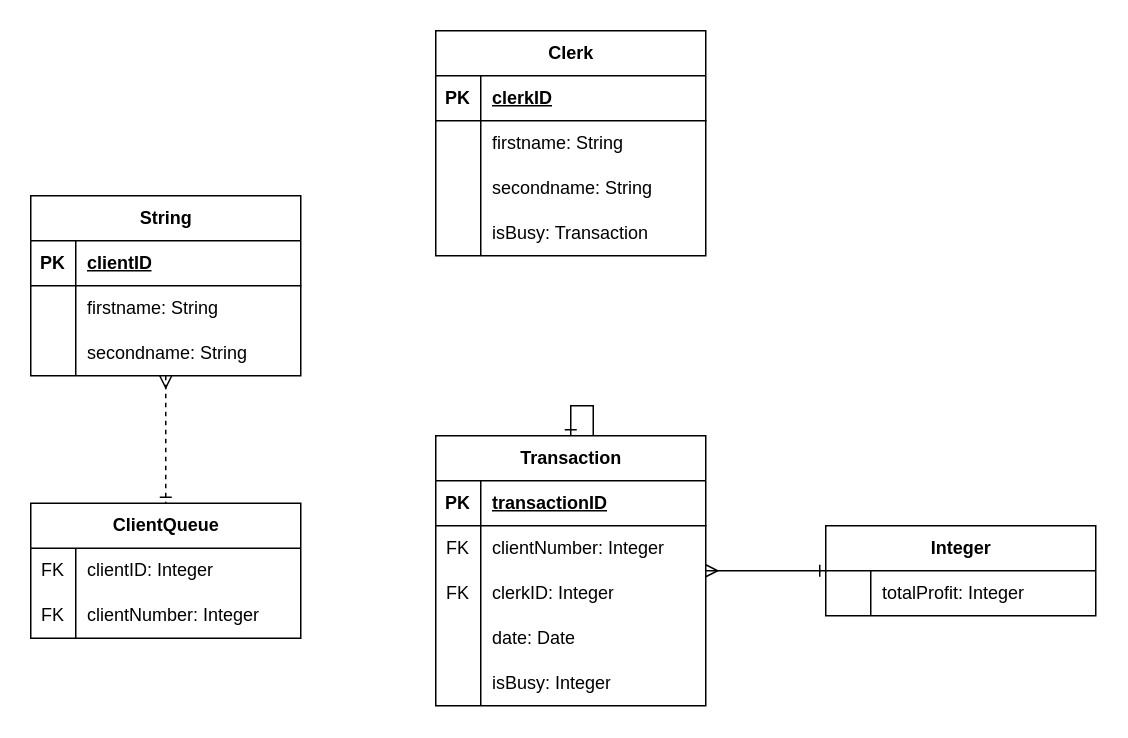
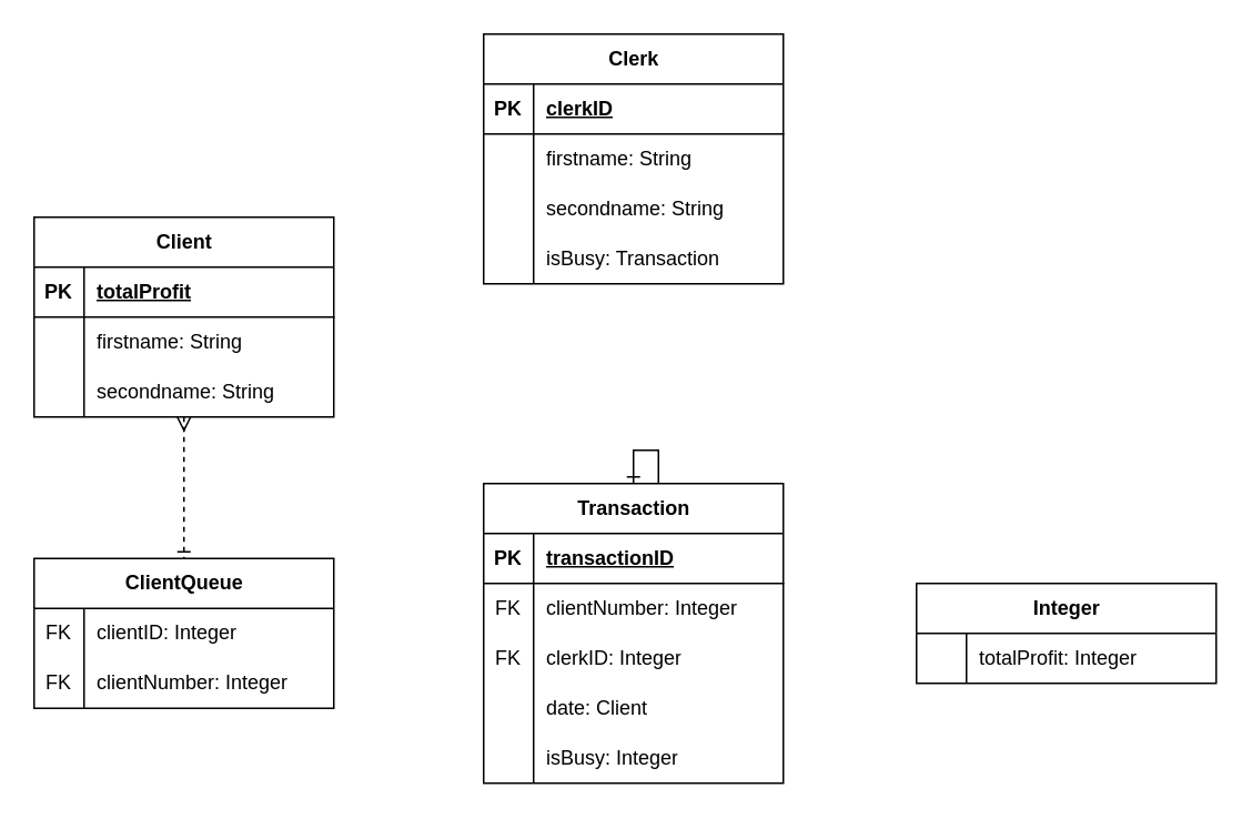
  <mxCell id="0" />
  <mxCell id="1" parent="0" />
  <mxCell id="2" style="edgeStyle=orthogonalEdgeStyle;rounded=0;orthogonalLoop=1;jettySize=auto;html=1;entryX=0.5;entryY=0;entryDx=0;entryDy=0;endArrow=ERone;endFill=0;startArrow=ERmany;startFill=0;dashed=1;" edge="1" parent="1" source="3" target="13"><mxGeometry relative="1" as="geometry" /></mxCell>
- <mxCell id="3" value="String" style="shape=table;startSize=30;container=1;collapsible=1;childLayout=tableLayout;fixedRows=1;rowLines=0;fontStyle=1;align=center;resizeLast=1;html=1;" vertex="1" parent="1"><mxGeometry x="20" y="130" width="180" height="120" as="geometry" /></mxCell>
+ <mxCell id="3" value="Client" style="shape=table;startSize=30;container=1;collapsible=1;childLayout=tableLayout;fixedRows=1;rowLines=0;fontStyle=1;align=center;resizeLast=1;html=1;" vertex="1" parent="1"><mxGeometry x="20" y="130" width="180" height="120" as="geometry" /></mxCell>
  <mxCell id="4" value="" style="shape=tableRow;horizontal=0;startSize=0;swimlaneHead=0;swimlaneBody=0;fillColor=none;collapsible=0;dropTarget=0;points=[[0,0.5],[1,0.5]];portConstraint=eastwest;top=0;left=0;right=0;bottom=1;" vertex="1" parent="3"><mxGeometry y="30" width="180" height="30" as="geometry" /></mxCell>
  <mxCell id="5" value="PK" style="shape=partialRectangle;connectable=0;fillColor=none;top=0;left=0;bottom=0;right=0;fontStyle=1;overflow=hidden;whiteSpace=wrap;html=1;" vertex="1" parent="4"><mxGeometry width="30" height="30" as="geometry"><mxRectangle width="30" height="30" as="alternateBounds" /></mxGeometry></mxCell>
- <mxCell id="6" value="clientID" style="shape=partialRectangle;connectable=0;fillColor=none;top=0;left=0;bottom=0;right=0;align=left;spacingLeft=6;fontStyle=5;overflow=hidden;whiteSpace=wrap;html=1;" vertex="1" parent="4"><mxGeometry x="30" width="150" height="30" as="geometry"><mxRectangle width="150" height="30" as="alternateBounds" /></mxGeometry></mxCell>
+ <mxCell id="6" value="totalProfit" style="shape=partialRectangle;connectable=0;fillColor=none;top=0;left=0;bottom=0;right=0;align=left;spacingLeft=6;fontStyle=5;overflow=hidden;whiteSpace=wrap;html=1;" vertex="1" parent="4"><mxGeometry x="30" width="150" height="30" as="geometry"><mxRectangle width="150" height="30" as="alternateBounds" /></mxGeometry></mxCell>
  <mxCell id="7" value="" style="shape=tableRow;horizontal=0;startSize=0;swimlaneHead=0;swimlaneBody=0;fillColor=none;collapsible=0;dropTarget=0;points=[[0,0.5],[1,0.5]];portConstraint=eastwest;top=0;left=0;right=0;bottom=0;" vertex="1" parent="3"><mxGeometry y="60" width="180" height="30" as="geometry" /></mxCell>
  <mxCell id="8" value="" style="shape=partialRectangle;connectable=0;fillColor=none;top=0;left=0;bottom=0;right=0;editable=1;overflow=hidden;whiteSpace=wrap;html=1;" vertex="1" parent="7"><mxGeometry width="30" height="30" as="geometry"><mxRectangle width="30" height="30" as="alternateBounds" /></mxGeometry></mxCell>
  <mxCell id="9" value="firstname: String" style="shape=partialRectangle;connectable=0;fillColor=none;top=0;left=0;bottom=0;right=0;align=left;spacingLeft=6;overflow=hidden;whiteSpace=wrap;html=1;" vertex="1" parent="7"><mxGeometry x="30" width="150" height="30" as="geometry"><mxRectangle width="150" height="30" as="alternateBounds" /></mxGeometry></mxCell>
  <mxCell id="10" value="" style="shape=tableRow;horizontal=0;startSize=0;swimlaneHead=0;swimlaneBody=0;fillColor=none;collapsible=0;dropTarget=0;points=[[0,0.5],[1,0.5]];portConstraint=eastwest;top=0;left=0;right=0;bottom=0;" vertex="1" parent="3"><mxGeometry y="90" width="180" height="30" as="geometry" /></mxCell>
  <mxCell id="11" value="" style="shape=partialRectangle;connectable=0;fillColor=none;top=0;left=0;bottom=0;right=0;editable=1;overflow=hidden;whiteSpace=wrap;html=1;" vertex="1" parent="10"><mxGeometry width="30" height="30" as="geometry"><mxRectangle width="30" height="30" as="alternateBounds" /></mxGeometry></mxCell>
  <mxCell id="12" value="secondname: String" style="shape=partialRectangle;connectable=0;fillColor=none;top=0;left=0;bottom=0;right=0;align=left;spacingLeft=6;overflow=hidden;whiteSpace=wrap;html=1;" vertex="1" parent="10"><mxGeometry x="30" width="150" height="30" as="geometry"><mxRectangle width="150" height="30" as="alternateBounds" /></mxGeometry></mxCell>
  <mxCell id="13" value="ClientQueue" style="shape=table;startSize=30;container=1;collapsible=1;childLayout=tableLayout;fixedRows=1;rowLines=0;fontStyle=1;align=center;resizeLast=1;html=1;" vertex="1" parent="1"><mxGeometry x="20" y="335" width="180" height="90" as="geometry" /></mxCell>
  <mxCell id="14" value="" style="shape=tableRow;horizontal=0;startSize=0;swimlaneHead=0;swimlaneBody=0;fillColor=none;collapsible=0;dropTarget=0;points=[[0,0.5],[1,0.5]];portConstraint=eastwest;top=0;left=0;right=0;bottom=0;" vertex="1" parent="13"><mxGeometry y="30" width="180" height="30" as="geometry" /></mxCell>
  <mxCell id="15" value="FK" style="shape=partialRectangle;connectable=0;fillColor=none;top=0;left=0;bottom=0;right=0;editable=1;overflow=hidden;whiteSpace=wrap;html=1;" vertex="1" parent="14"><mxGeometry width="30" height="30" as="geometry"><mxRectangle width="30" height="30" as="alternateBounds" /></mxGeometry></mxCell>
  <mxCell id="16" value="clientID: Integer" style="shape=partialRectangle;connectable=0;fillColor=none;top=0;left=0;bottom=0;right=0;align=left;spacingLeft=6;overflow=hidden;whiteSpace=wrap;html=1;" vertex="1" parent="14"><mxGeometry x="30" width="150" height="30" as="geometry"><mxRectangle width="150" height="30" as="alternateBounds" /></mxGeometry></mxCell>
  <mxCell id="17" value="" style="shape=tableRow;horizontal=0;startSize=0;swimlaneHead=0;swimlaneBody=0;fillColor=none;collapsible=0;dropTarget=0;points=[[0,0.5],[1,0.5]];portConstraint=eastwest;top=0;left=0;right=0;bottom=0;" vertex="1" parent="13"><mxGeometry y="60" width="180" height="30" as="geometry" /></mxCell>
  <mxCell id="18" value="FK" style="shape=partialRectangle;connectable=0;fillColor=none;top=0;left=0;bottom=0;right=0;editable=1;overflow=hidden;whiteSpace=wrap;html=1;" vertex="1" parent="17"><mxGeometry width="30" height="30" as="geometry"><mxRectangle width="30" height="30" as="alternateBounds" /></mxGeometry></mxCell>
  <mxCell id="19" value="clientNumber: Integer" style="shape=partialRectangle;connectable=0;fillColor=none;top=0;left=0;bottom=0;right=0;align=left;spacingLeft=6;overflow=hidden;whiteSpace=wrap;html=1;" vertex="1" parent="17"><mxGeometry x="30" width="150" height="30" as="geometry"><mxRectangle width="150" height="30" as="alternateBounds" /></mxGeometry></mxCell>
  <mxCell id="20" style="edgeStyle=orthogonalEdgeStyle;rounded=0;orthogonalLoop=1;jettySize=auto;html=1;endArrow=ERone;endFill=0;startArrow=ERone;startFill=0;" edge="1" parent="1" source="21" target="24"><mxGeometry relative="1" as="geometry"><mxPoint x="380.9" y="244.37" as="targetPoint" /></mxGeometry></mxCell>
  <mxCell id="21" value="Transaction" style="shape=table;startSize=30;container=1;collapsible=1;childLayout=tableLayout;fixedRows=1;rowLines=0;fontStyle=1;align=center;resizeLast=1;html=1;" vertex="1" parent="1"><mxGeometry x="290" y="290" width="180" height="180" as="geometry" /></mxCell>
  <mxCell id="22" value="" style="shape=tableRow;horizontal=0;startSize=0;swimlaneHead=0;swimlaneBody=0;fillColor=none;collapsible=0;dropTarget=0;points=[[0,0.5],[1,0.5]];portConstraint=eastwest;top=0;left=0;right=0;bottom=1;" vertex="1" parent="21"><mxGeometry y="30" width="180" height="30" as="geometry" /></mxCell>
  <mxCell id="23" value="PK" style="shape=partialRectangle;connectable=0;fillColor=none;top=0;left=0;bottom=0;right=0;fontStyle=1;overflow=hidden;whiteSpace=wrap;html=1;" vertex="1" parent="22"><mxGeometry width="30" height="30" as="geometry"><mxRectangle width="30" height="30" as="alternateBounds" /></mxGeometry></mxCell>
  <mxCell id="24" value="transactionID" style="shape=partialRectangle;connectable=0;fillColor=none;top=0;left=0;bottom=0;right=0;align=left;spacingLeft=6;fontStyle=5;overflow=hidden;whiteSpace=wrap;html=1;" vertex="1" parent="22"><mxGeometry x="30" width="150" height="30" as="geometry"><mxRectangle width="150" height="30" as="alternateBounds" /></mxGeometry></mxCell>
  <mxCell id="25" value="" style="shape=tableRow;horizontal=0;startSize=0;swimlaneHead=0;swimlaneBody=0;fillColor=none;collapsible=0;dropTarget=0;points=[[0,0.5],[1,0.5]];portConstraint=eastwest;top=0;left=0;right=0;bottom=0;" vertex="1" parent="21"><mxGeometry y="60" width="180" height="30" as="geometry" /></mxCell>
  <mxCell id="26" value="FK" style="shape=partialRectangle;connectable=0;fillColor=none;top=0;left=0;bottom=0;right=0;editable=1;overflow=hidden;whiteSpace=wrap;html=1;" vertex="1" parent="25"><mxGeometry width="30" height="30" as="geometry"><mxRectangle width="30" height="30" as="alternateBounds" /></mxGeometry></mxCell>
  <mxCell id="27" value="clientNumber: Integer" style="shape=partialRectangle;connectable=0;fillColor=none;top=0;left=0;bottom=0;right=0;align=left;spacingLeft=6;overflow=hidden;whiteSpace=wrap;html=1;" vertex="1" parent="25"><mxGeometry x="30" width="150" height="30" as="geometry"><mxRectangle width="150" height="30" as="alternateBounds" /></mxGeometry></mxCell>
  <mxCell id="28" value="" style="shape=tableRow;horizontal=0;startSize=0;swimlaneHead=0;swimlaneBody=0;fillColor=none;collapsible=0;dropTarget=0;points=[[0,0.5],[1,0.5]];portConstraint=eastwest;top=0;left=0;right=0;bottom=0;" vertex="1" parent="21"><mxGeometry y="90" width="180" height="30" as="geometry" /></mxCell>
  <mxCell id="29" value="FK" style="shape=partialRectangle;connectable=0;fillColor=none;top=0;left=0;bottom=0;right=0;editable=1;overflow=hidden;whiteSpace=wrap;html=1;" vertex="1" parent="28"><mxGeometry width="30" height="30" as="geometry"><mxRectangle width="30" height="30" as="alternateBounds" /></mxGeometry></mxCell>
  <mxCell id="30" value="clerkID: Integer" style="shape=partialRectangle;connectable=0;fillColor=none;top=0;left=0;bottom=0;right=0;align=left;spacingLeft=6;overflow=hidden;whiteSpace=wrap;html=1;" vertex="1" parent="28"><mxGeometry x="30" width="150" height="30" as="geometry"><mxRectangle width="150" height="30" as="alternateBounds" /></mxGeometry></mxCell>
  <mxCell id="31" value="" style="shape=tableRow;horizontal=0;startSize=0;swimlaneHead=0;swimlaneBody=0;fillColor=none;collapsible=0;dropTarget=0;points=[[0,0.5],[1,0.5]];portConstraint=eastwest;top=0;left=0;right=0;bottom=0;" vertex="1" parent="21"><mxGeometry y="120" width="180" height="30" as="geometry" /></mxCell>
  <mxCell id="32" value="" style="shape=partialRectangle;connectable=0;fillColor=none;top=0;left=0;bottom=0;right=0;editable=1;overflow=hidden;whiteSpace=wrap;html=1;" vertex="1" parent="31"><mxGeometry width="30" height="30" as="geometry"><mxRectangle width="30" height="30" as="alternateBounds" /></mxGeometry></mxCell>
- <mxCell id="33" value="date: Date" style="shape=partialRectangle;connectable=0;fillColor=none;top=0;left=0;bottom=0;right=0;align=left;spacingLeft=6;overflow=hidden;whiteSpace=wrap;html=1;" vertex="1" parent="31"><mxGeometry x="30" width="150" height="30" as="geometry"><mxRectangle width="150" height="30" as="alternateBounds" /></mxGeometry></mxCell>
+ <mxCell id="33" value="date: Client" style="shape=partialRectangle;connectable=0;fillColor=none;top=0;left=0;bottom=0;right=0;align=left;spacingLeft=6;overflow=hidden;whiteSpace=wrap;html=1;" vertex="1" parent="31"><mxGeometry x="30" width="150" height="30" as="geometry"><mxRectangle width="150" height="30" as="alternateBounds" /></mxGeometry></mxCell>
  <mxCell id="34" value="" style="shape=tableRow;horizontal=0;startSize=0;swimlaneHead=0;swimlaneBody=0;fillColor=none;collapsible=0;dropTarget=0;points=[[0,0.5],[1,0.5]];portConstraint=eastwest;top=0;left=0;right=0;bottom=0;" vertex="1" parent="21"><mxGeometry y="150" width="180" height="30" as="geometry" /></mxCell>
  <mxCell id="35" value="" style="shape=partialRectangle;connectable=0;fillColor=none;top=0;left=0;bottom=0;right=0;editable=1;overflow=hidden;whiteSpace=wrap;html=1;" vertex="1" parent="34"><mxGeometry width="30" height="30" as="geometry"><mxRectangle width="30" height="30" as="alternateBounds" /></mxGeometry></mxCell>
  <mxCell id="36" value="isBusy: Integer" style="shape=partialRectangle;connectable=0;fillColor=none;top=0;left=0;bottom=0;right=0;align=left;spacingLeft=6;overflow=hidden;whiteSpace=wrap;html=1;" vertex="1" parent="34"><mxGeometry x="30" width="150" height="30" as="geometry"><mxRectangle width="150" height="30" as="alternateBounds" /></mxGeometry></mxCell>
  <mxCell id="37" value="Clerk" style="shape=table;startSize=30;container=1;collapsible=1;childLayout=tableLayout;fixedRows=1;rowLines=0;fontStyle=1;align=center;resizeLast=1;html=1;" vertex="1" parent="1"><mxGeometry x="290" y="20" width="180" height="150" as="geometry" /></mxCell>
  <mxCell id="38" value="" style="shape=tableRow;horizontal=0;startSize=0;swimlaneHead=0;swimlaneBody=0;fillColor=none;collapsible=0;dropTarget=0;points=[[0,0.5],[1,0.5]];portConstraint=eastwest;top=0;left=0;right=0;bottom=1;" vertex="1" parent="37"><mxGeometry y="30" width="180" height="30" as="geometry" /></mxCell>
  <mxCell id="39" value="PK" style="shape=partialRectangle;connectable=0;fillColor=none;top=0;left=0;bottom=0;right=0;fontStyle=1;overflow=hidden;whiteSpace=wrap;html=1;" vertex="1" parent="38"><mxGeometry width="30" height="30" as="geometry"><mxRectangle width="30" height="30" as="alternateBounds" /></mxGeometry></mxCell>
  <mxCell id="40" value="clerkID" style="shape=partialRectangle;connectable=0;fillColor=none;top=0;left=0;bottom=0;right=0;align=left;spacingLeft=6;fontStyle=5;overflow=hidden;whiteSpace=wrap;html=1;" vertex="1" parent="38"><mxGeometry x="30" width="150" height="30" as="geometry"><mxRectangle width="150" height="30" as="alternateBounds" /></mxGeometry></mxCell>
  <mxCell id="41" value="" style="shape=tableRow;horizontal=0;startSize=0;swimlaneHead=0;swimlaneBody=0;fillColor=none;collapsible=0;dropTarget=0;points=[[0,0.5],[1,0.5]];portConstraint=eastwest;top=0;left=0;right=0;bottom=0;" vertex="1" parent="37"><mxGeometry y="60" width="180" height="30" as="geometry" /></mxCell>
  <mxCell id="42" value="" style="shape=partialRectangle;connectable=0;fillColor=none;top=0;left=0;bottom=0;right=0;editable=1;overflow=hidden;whiteSpace=wrap;html=1;" vertex="1" parent="41"><mxGeometry width="30" height="30" as="geometry"><mxRectangle width="30" height="30" as="alternateBounds" /></mxGeometry></mxCell>
  <mxCell id="43" value="firstname: String" style="shape=partialRectangle;connectable=0;fillColor=none;top=0;left=0;bottom=0;right=0;align=left;spacingLeft=6;overflow=hidden;whiteSpace=wrap;html=1;" vertex="1" parent="41"><mxGeometry x="30" width="150" height="30" as="geometry"><mxRectangle width="150" height="30" as="alternateBounds" /></mxGeometry></mxCell>
  <mxCell id="44" value="" style="shape=tableRow;horizontal=0;startSize=0;swimlaneHead=0;swimlaneBody=0;fillColor=none;collapsible=0;dropTarget=0;points=[[0,0.5],[1,0.5]];portConstraint=eastwest;top=0;left=0;right=0;bottom=0;" vertex="1" parent="37"><mxGeometry y="90" width="180" height="30" as="geometry" /></mxCell>
  <mxCell id="45" value="" style="shape=partialRectangle;connectable=0;fillColor=none;top=0;left=0;bottom=0;right=0;editable=1;overflow=hidden;whiteSpace=wrap;html=1;" vertex="1" parent="44"><mxGeometry width="30" height="30" as="geometry"><mxRectangle width="30" height="30" as="alternateBounds" /></mxGeometry></mxCell>
  <mxCell id="46" value="secondname: String" style="shape=partialRectangle;connectable=0;fillColor=none;top=0;left=0;bottom=0;right=0;align=left;spacingLeft=6;overflow=hidden;whiteSpace=wrap;html=1;" vertex="1" parent="44"><mxGeometry x="30" width="150" height="30" as="geometry"><mxRectangle width="150" height="30" as="alternateBounds" /></mxGeometry></mxCell>
  <mxCell id="47" value="" style="shape=tableRow;horizontal=0;startSize=0;swimlaneHead=0;swimlaneBody=0;fillColor=none;collapsible=0;dropTarget=0;points=[[0,0.5],[1,0.5]];portConstraint=eastwest;top=0;left=0;right=0;bottom=0;" vertex="1" parent="37"><mxGeometry y="120" width="180" height="30" as="geometry" /></mxCell>
  <mxCell id="48" value="" style="shape=partialRectangle;connectable=0;fillColor=none;top=0;left=0;bottom=0;right=0;editable=1;overflow=hidden;whiteSpace=wrap;html=1;" vertex="1" parent="47"><mxGeometry width="30" height="30" as="geometry"><mxRectangle width="30" height="30" as="alternateBounds" /></mxGeometry></mxCell>
  <mxCell id="49" value="isBusy: Transaction" style="shape=partialRectangle;connectable=0;fillColor=none;top=0;left=0;bottom=0;right=0;align=left;spacingLeft=6;overflow=hidden;whiteSpace=wrap;html=1;" vertex="1" parent="47"><mxGeometry x="30" width="150" height="30" as="geometry"><mxRectangle width="150" height="30" as="alternateBounds" /></mxGeometry></mxCell>
- <mxCell id="50" style="edgeStyle=orthogonalEdgeStyle;rounded=0;orthogonalLoop=1;jettySize=auto;html=1;endArrow=ERmany;endFill=0;startArrow=ERone;startFill=0;" edge="1" parent="1" source="51" target="21"><mxGeometry relative="1" as="geometry" /></mxCell>
  <mxCell id="51" value="Integer" style="shape=table;startSize=30;container=1;collapsible=1;childLayout=tableLayout;fixedRows=1;rowLines=0;fontStyle=1;align=center;resizeLast=1;html=1;" vertex="1" parent="1"><mxGeometry x="550" y="350" width="180" height="60" as="geometry" /></mxCell>
  <mxCell id="52" value="" style="shape=tableRow;horizontal=0;startSize=0;swimlaneHead=0;swimlaneBody=0;fillColor=none;collapsible=0;dropTarget=0;points=[[0,0.5],[1,0.5]];portConstraint=eastwest;top=0;left=0;right=0;bottom=0;" vertex="1" parent="51"><mxGeometry y="30" width="180" height="30" as="geometry" /></mxCell>
  <mxCell id="53" value="" style="shape=partialRectangle;connectable=0;fillColor=none;top=0;left=0;bottom=0;right=0;editable=1;overflow=hidden;whiteSpace=wrap;html=1;" vertex="1" parent="52"><mxGeometry width="30" height="30" as="geometry"><mxRectangle width="30" height="30" as="alternateBounds" /></mxGeometry></mxCell>
  <mxCell id="54" value="totalProfit: Integer" style="shape=partialRectangle;connectable=0;fillColor=none;top=0;left=0;bottom=0;right=0;align=left;spacingLeft=6;overflow=hidden;whiteSpace=wrap;html=1;" vertex="1" parent="52"><mxGeometry x="30" width="150" height="30" as="geometry"><mxRectangle width="150" height="30" as="alternateBounds" /></mxGeometry></mxCell>
